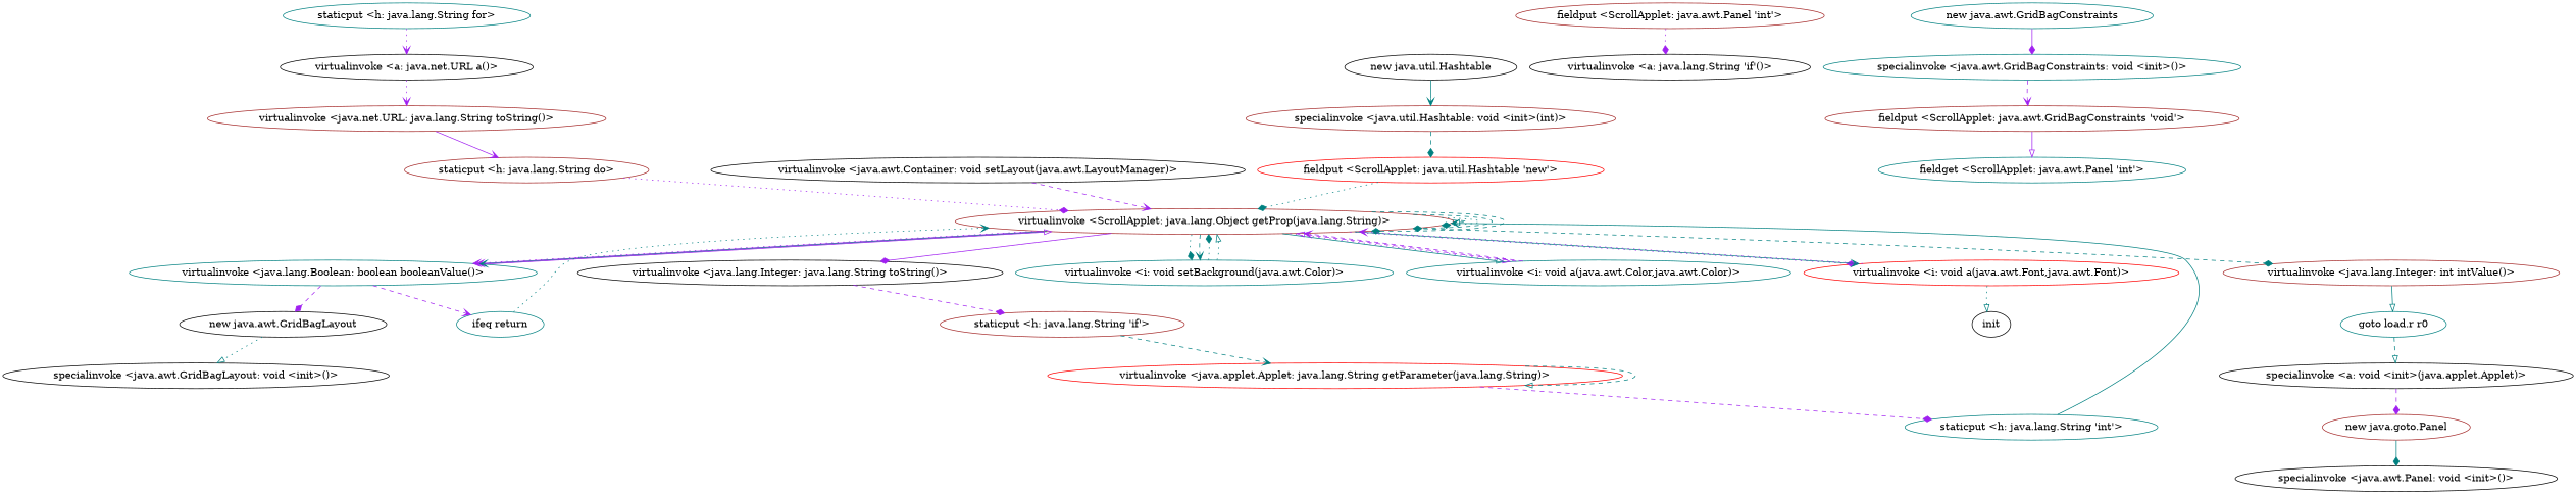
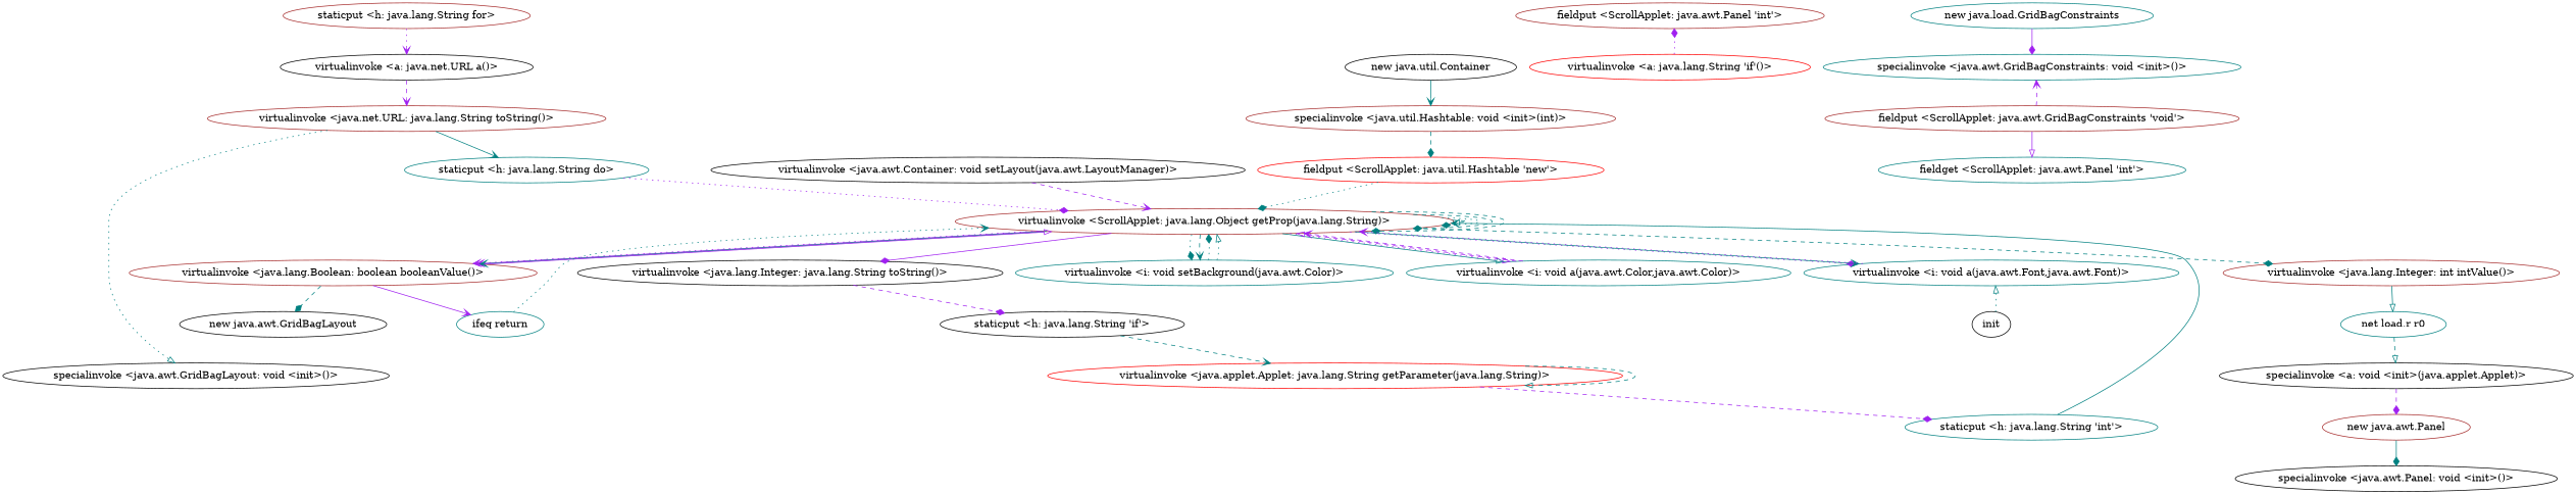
  digraph {
    node [color=teal]
    edge [arrowhead=diamond color=teal style=dashed]
    "specialinvoke <java.util.Hashtable: void <init>(int)>" [color=brown]
-   "new java.util.Hashtable" [color=black]
+   "new java.util.Hashtable" [color=black label="new java.util.Container"]
    "fieldput <ScrollApplet: java.util.Hashtable 'new'>" [color=red]
    "virtualinvoke <ScrollApplet: java.lang.Object getProp(java.lang.String)>" [color=brown]
-   "virtualinvoke <java.lang.Boolean: boolean booleanValue()>"
+   "virtualinvoke <java.lang.Boolean: boolean booleanValue()>" [color=brown]
    "virtualinvoke <java.lang.Integer: int intValue()>" [color=brown]
    "virtualinvoke <java.lang.Integer: java.lang.String toString()>" [color=black]
    "virtualinvoke <i: void setBackground(java.awt.Color)>"
    "virtualinvoke <i: void a(java.awt.Color,java.awt.Color)>"
-   "virtualinvoke <i: void a(java.awt.Font,java.awt.Font)>" [color=red]
+   "virtualinvoke <i: void a(java.awt.Font,java.awt.Font)>"
    "new java.awt.GridBagLayout" [color=black]
    "ifeq return"
-   "goto load.r r0"
-   "staticput <h: java.lang.String 'if'>" [color=brown]
+   "goto load.r r0" [label="net load.r r0"]
+   "staticput <h: java.lang.String 'if'>" [color=black]
    n15 [color=black label=init]
    "specialinvoke <java.awt.GridBagLayout: void <init>()>" [color=black]
    "specialinvoke <a: void <init>(java.applet.Applet)>" [color=black]
-   "new java.awt.Panel" [color=brown label="new java.goto.Panel"]
+   "new java.awt.Panel" [color=brown]
    "specialinvoke <java.awt.Panel: void <init>()>" [color=black]
    "fieldput <ScrollApplet: java.awt.Panel 'int'>" [color=brown]
-   "virtualinvoke <a: java.lang.String 'if'()>" [color=black]
-   "staticput <h: java.lang.String for>"
+   "virtualinvoke <a: java.lang.String 'if'()>" [color=red]
+   "staticput <h: java.lang.String for>" [color=brown]
    "virtualinvoke <a: java.net.URL a()>" [color=black]
    "virtualinvoke <java.net.URL: java.lang.String toString()>" [color=brown]
-   "staticput <h: java.lang.String do>" [color=brown]
+   "staticput <h: java.lang.String do>"
    "virtualinvoke <java.applet.Applet: java.lang.String getParameter(java.lang.String)>" [color=red]
    "staticput <h: java.lang.String 'int'>"
-   "new java.awt.GridBagConstraints"
+   "new java.awt.GridBagConstraints" [label="new java.load.GridBagConstraints"]
    "specialinvoke <java.awt.GridBagConstraints: void <init>()>"
    "fieldput <ScrollApplet: java.awt.GridBagConstraints 'void'>" [color=brown]
    "fieldget <ScrollApplet: java.awt.Panel 'int'>"
    "virtualinvoke <java.awt.Container: void setLayout(java.awt.LayoutManager)>" [color=black]
    "specialinvoke <java.util.Hashtable: void <init>(int)>" -> "fieldput <ScrollApplet: java.util.Hashtable 'new'>"
    "new java.util.Hashtable" -> "specialinvoke <java.util.Hashtable: void <init>(int)>" [arrowhead=vee style=solid]
    "fieldput <ScrollApplet: java.util.Hashtable 'new'>" -> "virtualinvoke <ScrollApplet: java.lang.Object getProp(java.lang.String)>" [style=dotted]
    "virtualinvoke <ScrollApplet: java.lang.Object getProp(java.lang.String)>" -> "virtualinvoke <ScrollApplet: java.lang.Object getProp(java.lang.String)>" [arrowhead=onormal]
    "virtualinvoke <ScrollApplet: java.lang.Object getProp(java.lang.String)>" -> "virtualinvoke <ScrollApplet: java.lang.Object getProp(java.lang.String)>" [style=dotted]
    "virtualinvoke <ScrollApplet: java.lang.Object getProp(java.lang.String)>" -> "virtualinvoke <ScrollApplet: java.lang.Object getProp(java.lang.String)>"
    "virtualinvoke <ScrollApplet: java.lang.Object getProp(java.lang.String)>" -> "virtualinvoke <ScrollApplet: java.lang.Object getProp(java.lang.String)>"
    "virtualinvoke <ScrollApplet: java.lang.Object getProp(java.lang.String)>" -> "virtualinvoke <java.lang.Boolean: boolean booleanValue()>" [arrowhead=vee color=purple style=dotted]
    "virtualinvoke <ScrollApplet: java.lang.Object getProp(java.lang.String)>" -> "virtualinvoke <java.lang.Boolean: boolean booleanValue()>" [arrowhead=vee color=purple style=solid]
    "virtualinvoke <ScrollApplet: java.lang.Object getProp(java.lang.String)>" -> "virtualinvoke <java.lang.Boolean: boolean booleanValue()>" [arrowhead=vee style=solid]
    "virtualinvoke <ScrollApplet: java.lang.Object getProp(java.lang.String)>" -> "virtualinvoke <java.lang.Integer: int intValue()>"
    "virtualinvoke <ScrollApplet: java.lang.Object getProp(java.lang.String)>" -> "virtualinvoke <java.lang.Integer: java.lang.String toString()>" [color=purple style=solid]
    "virtualinvoke <ScrollApplet: java.lang.Object getProp(java.lang.String)>" -> "virtualinvoke <i: void setBackground(java.awt.Color)>" [style=dotted]
    "virtualinvoke <ScrollApplet: java.lang.Object getProp(java.lang.String)>" -> "virtualinvoke <i: void setBackground(java.awt.Color)>" [arrowhead=vee]
    "virtualinvoke <ScrollApplet: java.lang.Object getProp(java.lang.String)>" -> "virtualinvoke <i: void a(java.awt.Color,java.awt.Color)>" [arrowhead=onormal style=solid]
    "virtualinvoke <ScrollApplet: java.lang.Object getProp(java.lang.String)>" -> "virtualinvoke <i: void a(java.awt.Color,java.awt.Color)>" [arrowhead=onormal color=purple style=dotted]
    "virtualinvoke <ScrollApplet: java.lang.Object getProp(java.lang.String)>" -> "virtualinvoke <i: void a(java.awt.Font,java.awt.Font)>" [color=purple style=dotted]
    "virtualinvoke <ScrollApplet: java.lang.Object getProp(java.lang.String)>" -> "virtualinvoke <i: void a(java.awt.Font,java.awt.Font)>" [arrowhead=vee style=solid]
    "virtualinvoke <java.lang.Boolean: boolean booleanValue()>" -> "virtualinvoke <ScrollApplet: java.lang.Object getProp(java.lang.String)>" [arrowhead=onormal color=purple style=solid]
-   "virtualinvoke <java.lang.Boolean: boolean booleanValue()>" -> "new java.awt.GridBagLayout" [color=purple]
-   "virtualinvoke <java.lang.Boolean: boolean booleanValue()>" -> "ifeq return" [arrowhead=vee color=purple]
+   "virtualinvoke <java.lang.Boolean: boolean booleanValue()>" -> "new java.awt.GridBagLayout"
+   "virtualinvoke <java.lang.Boolean: boolean booleanValue()>" -> "ifeq return" [arrowhead=vee color=purple style=solid]
    "virtualinvoke <java.lang.Integer: int intValue()>" -> "goto load.r r0" [arrowhead=onormal style=solid]
    "virtualinvoke <java.lang.Integer: java.lang.String toString()>" -> "staticput <h: java.lang.String 'if'>" [color=purple]
    "virtualinvoke <i: void setBackground(java.awt.Color)>" -> "virtualinvoke <ScrollApplet: java.lang.Object getProp(java.lang.String)>" [style=dotted]
    "virtualinvoke <i: void setBackground(java.awt.Color)>" -> "virtualinvoke <ScrollApplet: java.lang.Object getProp(java.lang.String)>" [arrowhead=onormal style=dotted]
    "virtualinvoke <i: void a(java.awt.Color,java.awt.Color)>" -> "virtualinvoke <ScrollApplet: java.lang.Object getProp(java.lang.String)>" [arrowhead=onormal color=purple]
    "virtualinvoke <i: void a(java.awt.Color,java.awt.Color)>" -> "virtualinvoke <ScrollApplet: java.lang.Object getProp(java.lang.String)>" [arrowhead=vee color=purple]
    "virtualinvoke <i: void a(java.awt.Font,java.awt.Font)>" -> "virtualinvoke <ScrollApplet: java.lang.Object getProp(java.lang.String)>" [arrowhead=vee color=purple style=dotted]
-   "virtualinvoke <i: void a(java.awt.Font,java.awt.Font)>" -> n15 [arrowhead=onormal style=dotted]
-   "new java.awt.GridBagLayout" -> "specialinvoke <java.awt.GridBagLayout: void <init>()>" [arrowhead=onormal style=dotted]
+   n15 -> "virtualinvoke <i: void a(java.awt.Font,java.awt.Font)>" [arrowhead=onormal style=dotted]
+   "virtualinvoke <java.net.URL: java.lang.String toString()>" -> "specialinvoke <java.awt.GridBagLayout: void <init>()>" [arrowhead=onormal style=dotted]
    "ifeq return" -> "virtualinvoke <ScrollApplet: java.lang.Object getProp(java.lang.String)>" [arrowhead=vee style=dotted]
    "goto load.r r0" -> "specialinvoke <a: void <init>(java.applet.Applet)>" [arrowhead=onormal]
    "staticput <h: java.lang.String 'if'>" -> "virtualinvoke <java.applet.Applet: java.lang.String getParameter(java.lang.String)>" [arrowhead=vee]
    "specialinvoke <a: void <init>(java.applet.Applet)>" -> "new java.awt.Panel" [color=purple]
    "new java.awt.Panel" -> "specialinvoke <java.awt.Panel: void <init>()>" [style=solid]
-   "fieldput <ScrollApplet: java.awt.Panel 'int'>" -> "virtualinvoke <a: java.lang.String 'if'()>" [color=purple style=dotted]
+   "virtualinvoke <a: java.lang.String 'if'()>" -> "fieldput <ScrollApplet: java.awt.Panel 'int'>" [color=purple style=dotted]
    "staticput <h: java.lang.String for>" -> "virtualinvoke <a: java.net.URL a()>" [arrowhead=vee color=purple style=dotted]
-   "virtualinvoke <a: java.net.URL a()>" -> "virtualinvoke <java.net.URL: java.lang.String toString()>" [arrowhead=vee color=purple style=dotted]
-   "virtualinvoke <java.net.URL: java.lang.String toString()>" -> "staticput <h: java.lang.String do>" [arrowhead=vee color=purple style=solid]
+   "virtualinvoke <a: java.net.URL a()>" -> "virtualinvoke <java.net.URL: java.lang.String toString()>" [arrowhead=vee color=purple]
+   "virtualinvoke <java.net.URL: java.lang.String toString()>" -> "staticput <h: java.lang.String do>" [arrowhead=vee style=solid]
    "staticput <h: java.lang.String do>" -> "virtualinvoke <ScrollApplet: java.lang.Object getProp(java.lang.String)>" [color=purple style=dotted]
    "virtualinvoke <java.applet.Applet: java.lang.String getParameter(java.lang.String)>" -> "virtualinvoke <java.applet.Applet: java.lang.String getParameter(java.lang.String)>" [arrowhead=onormal]
    "virtualinvoke <java.applet.Applet: java.lang.String getParameter(java.lang.String)>" -> "staticput <h: java.lang.String 'int'>" [color=purple]
    "staticput <h: java.lang.String 'int'>" -> "virtualinvoke <ScrollApplet: java.lang.Object getProp(java.lang.String)>" [arrowhead=vee style=solid]
    "new java.awt.GridBagConstraints" -> "specialinvoke <java.awt.GridBagConstraints: void <init>()>" [color=purple style=solid]
-   "specialinvoke <java.awt.GridBagConstraints: void <init>()>" -> "fieldput <ScrollApplet: java.awt.GridBagConstraints 'void'>" [arrowhead=vee color=purple]
+   "fieldput <ScrollApplet: java.awt.GridBagConstraints 'void'>" -> "specialinvoke <java.awt.GridBagConstraints: void <init>()>" [arrowhead=vee color=purple]
    "fieldput <ScrollApplet: java.awt.GridBagConstraints 'void'>" -> "fieldget <ScrollApplet: java.awt.Panel 'int'>" [arrowhead=onormal color=purple style=solid]
    "virtualinvoke <java.awt.Container: void setLayout(java.awt.LayoutManager)>" -> "virtualinvoke <ScrollApplet: java.lang.Object getProp(java.lang.String)>" [arrowhead=vee color=purple]
  }
